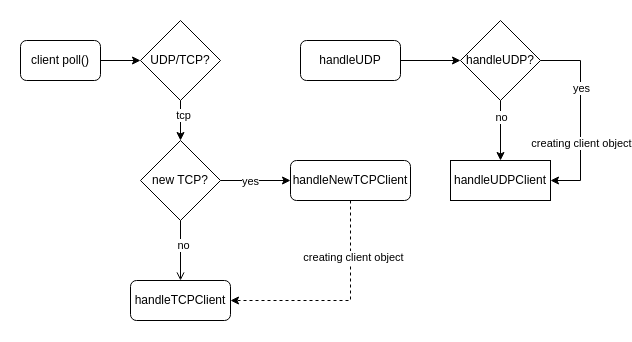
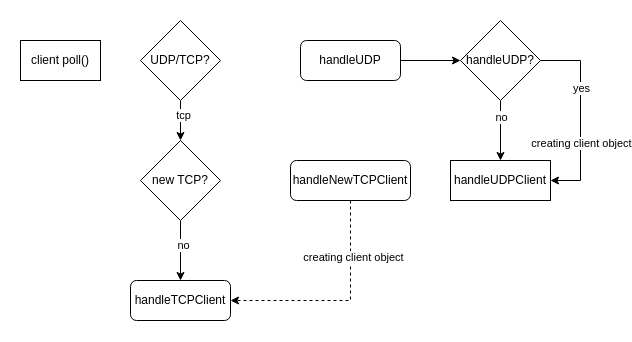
  <mxCell id="0" />
  <mxCell id="1" parent="0" />
- <mxCell id="2" value="client poll()" style="rounded=1;whiteSpace=wrap;html=1;" vertex="1" parent="1"><mxGeometry x="20" y="40" width="80" height="40" as="geometry" /></mxCell>
+ <mxCell id="2" value="client poll()" style="whiteSpace=wrap;html=1;rounded=0;" vertex="1" parent="1"><mxGeometry x="20" y="40" width="80" height="40" as="geometry" /></mxCell>
  <mxCell id="3" value="UDP/TCP?" style="rhombus;whiteSpace=wrap;html=1;" vertex="1" parent="1"><mxGeometry x="140" y="20" width="80" height="80" as="geometry" /></mxCell>
- <mxCell id="4" value="" style="endArrow=classic;html=1;rounded=0;exitX=1;exitY=0.5;exitDx=0;exitDy=0;entryX=0;entryY=0.5;entryDx=0;entryDy=0;" edge="1" parent="1" source="2" target="3"><mxGeometry width="50" height="50" relative="1" as="geometry"><mxPoint x="370" y="280" as="sourcePoint" /><mxPoint x="420" y="230" as="targetPoint" /></mxGeometry></mxCell>
  <mxCell id="5" value="handleUDP" style="rounded=1;whiteSpace=wrap;html=1;" vertex="1" parent="1"><mxGeometry x="300" y="40" width="100" height="40" as="geometry" /></mxCell>
  <mxCell id="6" value="" style="endArrow=classic;html=1;rounded=0;exitX=0.5;exitY=1;exitDx=0;exitDy=0;entryX=0.5;entryY=0;entryDx=0;entryDy=0;" edge="1" parent="1" source="3" target="8"><mxGeometry width="50" height="50" relative="1" as="geometry"><mxPoint x="320" y="180" as="sourcePoint" /><mxPoint x="180" y="130" as="targetPoint" /></mxGeometry></mxCell>
  <mxCell id="7" value="tcp" style="edgeLabel;html=1;align=center;verticalAlign=middle;resizable=0;points=[];" vertex="1" connectable="0" parent="6"><mxGeometry x="-0.283" y="2" relative="1" as="geometry"><mxPoint as="offset" /></mxGeometry></mxCell>
  <mxCell id="8" value="new TCP?" style="rhombus;whiteSpace=wrap;html=1;" vertex="1" parent="1"><mxGeometry x="140" y="140" width="80" height="80" as="geometry" /></mxCell>
  <mxCell id="9" value="handleNewTCPClient" style="rounded=1;whiteSpace=wrap;html=1;" vertex="1" parent="1"><mxGeometry x="290" y="160" width="120" height="40" as="geometry" /></mxCell>
- <mxCell id="10" value="" style="endArrow=classic;html=1;rounded=0;exitX=1;exitY=0.5;exitDx=0;exitDy=0;entryX=0;entryY=0.5;entryDx=0;entryDy=0;" edge="1" parent="1" source="8" target="9"><mxGeometry width="50" height="50" relative="1" as="geometry"><mxPoint x="320" y="180" as="sourcePoint" /><mxPoint x="370" y="130" as="targetPoint" /></mxGeometry></mxCell>
- <mxCell id="11" value="yes" style="edgeLabel;html=1;align=center;verticalAlign=middle;resizable=0;points=[];" vertex="1" connectable="0" parent="10"><mxGeometry x="0.409" relative="1" as="geometry"><mxPoint x="-20" as="offset" /></mxGeometry></mxCell>
  <mxCell id="12" value="handleTCPClient" style="rounded=1;whiteSpace=wrap;html=1;" vertex="1" parent="1"><mxGeometry x="130" y="280" width="100" height="40" as="geometry" /></mxCell>
- <mxCell id="13" value="" style="endArrow=open;html=1;rounded=0;exitX=0.5;exitY=1;exitDx=0;exitDy=0;entryX=0.5;entryY=0;entryDx=0;entryDy=0;" edge="1" parent="1" source="8" target="12"><mxGeometry width="50" height="50" relative="1" as="geometry"><mxPoint x="320" y="250" as="sourcePoint" /><mxPoint x="370" y="200" as="targetPoint" /></mxGeometry></mxCell>
+ <mxCell id="13" value="" style="endArrow=classic;html=1;rounded=0;exitX=0.5;exitY=1;exitDx=0;exitDy=0;entryX=0.5;entryY=0;entryDx=0;entryDy=0;" edge="1" parent="1" source="8" target="12"><mxGeometry width="50" height="50" relative="1" as="geometry"><mxPoint x="320" y="250" as="sourcePoint" /><mxPoint x="370" y="200" as="targetPoint" /></mxGeometry></mxCell>
  <mxCell id="14" value="no" style="edgeLabel;html=1;align=center;verticalAlign=middle;resizable=0;points=[];" vertex="1" connectable="0" parent="13"><mxGeometry x="-0.205" y="2" relative="1" as="geometry"><mxPoint as="offset" /></mxGeometry></mxCell>
  <mxCell id="15" value="" style="endArrow=classic;html=1;rounded=0;entryX=1;entryY=0.5;entryDx=0;entryDy=0;exitX=0.5;exitY=1;exitDx=0;exitDy=0;dashed=1;" edge="1" parent="1" source="9" target="12"><mxGeometry width="50" height="50" relative="1" as="geometry"><mxPoint x="360" y="300" as="sourcePoint" /><mxPoint x="370" y="200" as="targetPoint" /><Array as="points"><mxPoint x="350" y="300" /></Array></mxGeometry></mxCell>
  <mxCell id="16" value="creating client object" style="edgeLabel;html=1;align=center;verticalAlign=middle;resizable=0;points=[];" vertex="1" connectable="0" parent="15"><mxGeometry x="-0.488" y="2" relative="1" as="geometry"><mxPoint as="offset" /></mxGeometry></mxCell>
  <mxCell id="17" value="handleUDP?" style="rhombus;whiteSpace=wrap;html=1;" vertex="1" parent="1"><mxGeometry x="460" y="20" width="80" height="80" as="geometry" /></mxCell>
  <mxCell id="18" value="" style="endArrow=classic;html=1;rounded=0;exitX=1;exitY=0.5;exitDx=0;exitDy=0;entryX=0;entryY=0.5;entryDx=0;entryDy=0;" edge="1" parent="1" source="5" target="17"><mxGeometry width="50" height="50" relative="1" as="geometry"><mxPoint x="430" y="190" as="sourcePoint" /><mxPoint x="480" y="140" as="targetPoint" /></mxGeometry></mxCell>
  <mxCell id="19" value="handleUDPClient" style="whiteSpace=wrap;html=1;rounded=0;" vertex="1" parent="1"><mxGeometry x="450" y="160" width="100" height="40" as="geometry" /></mxCell>
  <mxCell id="20" value="" style="endArrow=classic;html=1;rounded=0;exitX=0.5;exitY=1;exitDx=0;exitDy=0;entryX=0.5;entryY=0;entryDx=0;entryDy=0;" edge="1" parent="1" source="17" target="19"><mxGeometry width="50" height="50" relative="1" as="geometry"><mxPoint x="550" y="140" as="sourcePoint" /><mxPoint x="600" y="90" as="targetPoint" /></mxGeometry></mxCell>
  <mxCell id="21" value="no" style="edgeLabel;html=1;align=center;verticalAlign=middle;resizable=0;points=[];" vertex="1" connectable="0" parent="20"><mxGeometry x="-0.471" relative="1" as="geometry"><mxPoint as="offset" /></mxGeometry></mxCell>
  <mxCell id="22" value="" style="endArrow=classic;html=1;rounded=0;exitX=1;exitY=0.5;exitDx=0;exitDy=0;entryX=1;entryY=0.5;entryDx=0;entryDy=0;" edge="1" parent="1" source="17" target="19"><mxGeometry width="50" height="50" relative="1" as="geometry"><mxPoint x="600" y="120" as="sourcePoint" /><mxPoint x="650" y="70" as="targetPoint" /><Array as="points"><mxPoint x="580" y="60" /><mxPoint x="580" y="180" /></Array></mxGeometry></mxCell>
  <mxCell id="23" value="yes" style="edgeLabel;html=1;align=center;verticalAlign=middle;resizable=0;points=[];" vertex="1" connectable="0" parent="22"><mxGeometry x="-0.296" relative="1" as="geometry"><mxPoint as="offset" /></mxGeometry></mxCell>
  <mxCell id="24" value="creating client object" style="edgeLabel;html=1;align=center;verticalAlign=middle;resizable=0;points=[];" vertex="1" connectable="0" parent="22"><mxGeometry x="0.285" relative="1" as="geometry"><mxPoint as="offset" /></mxGeometry></mxCell>
